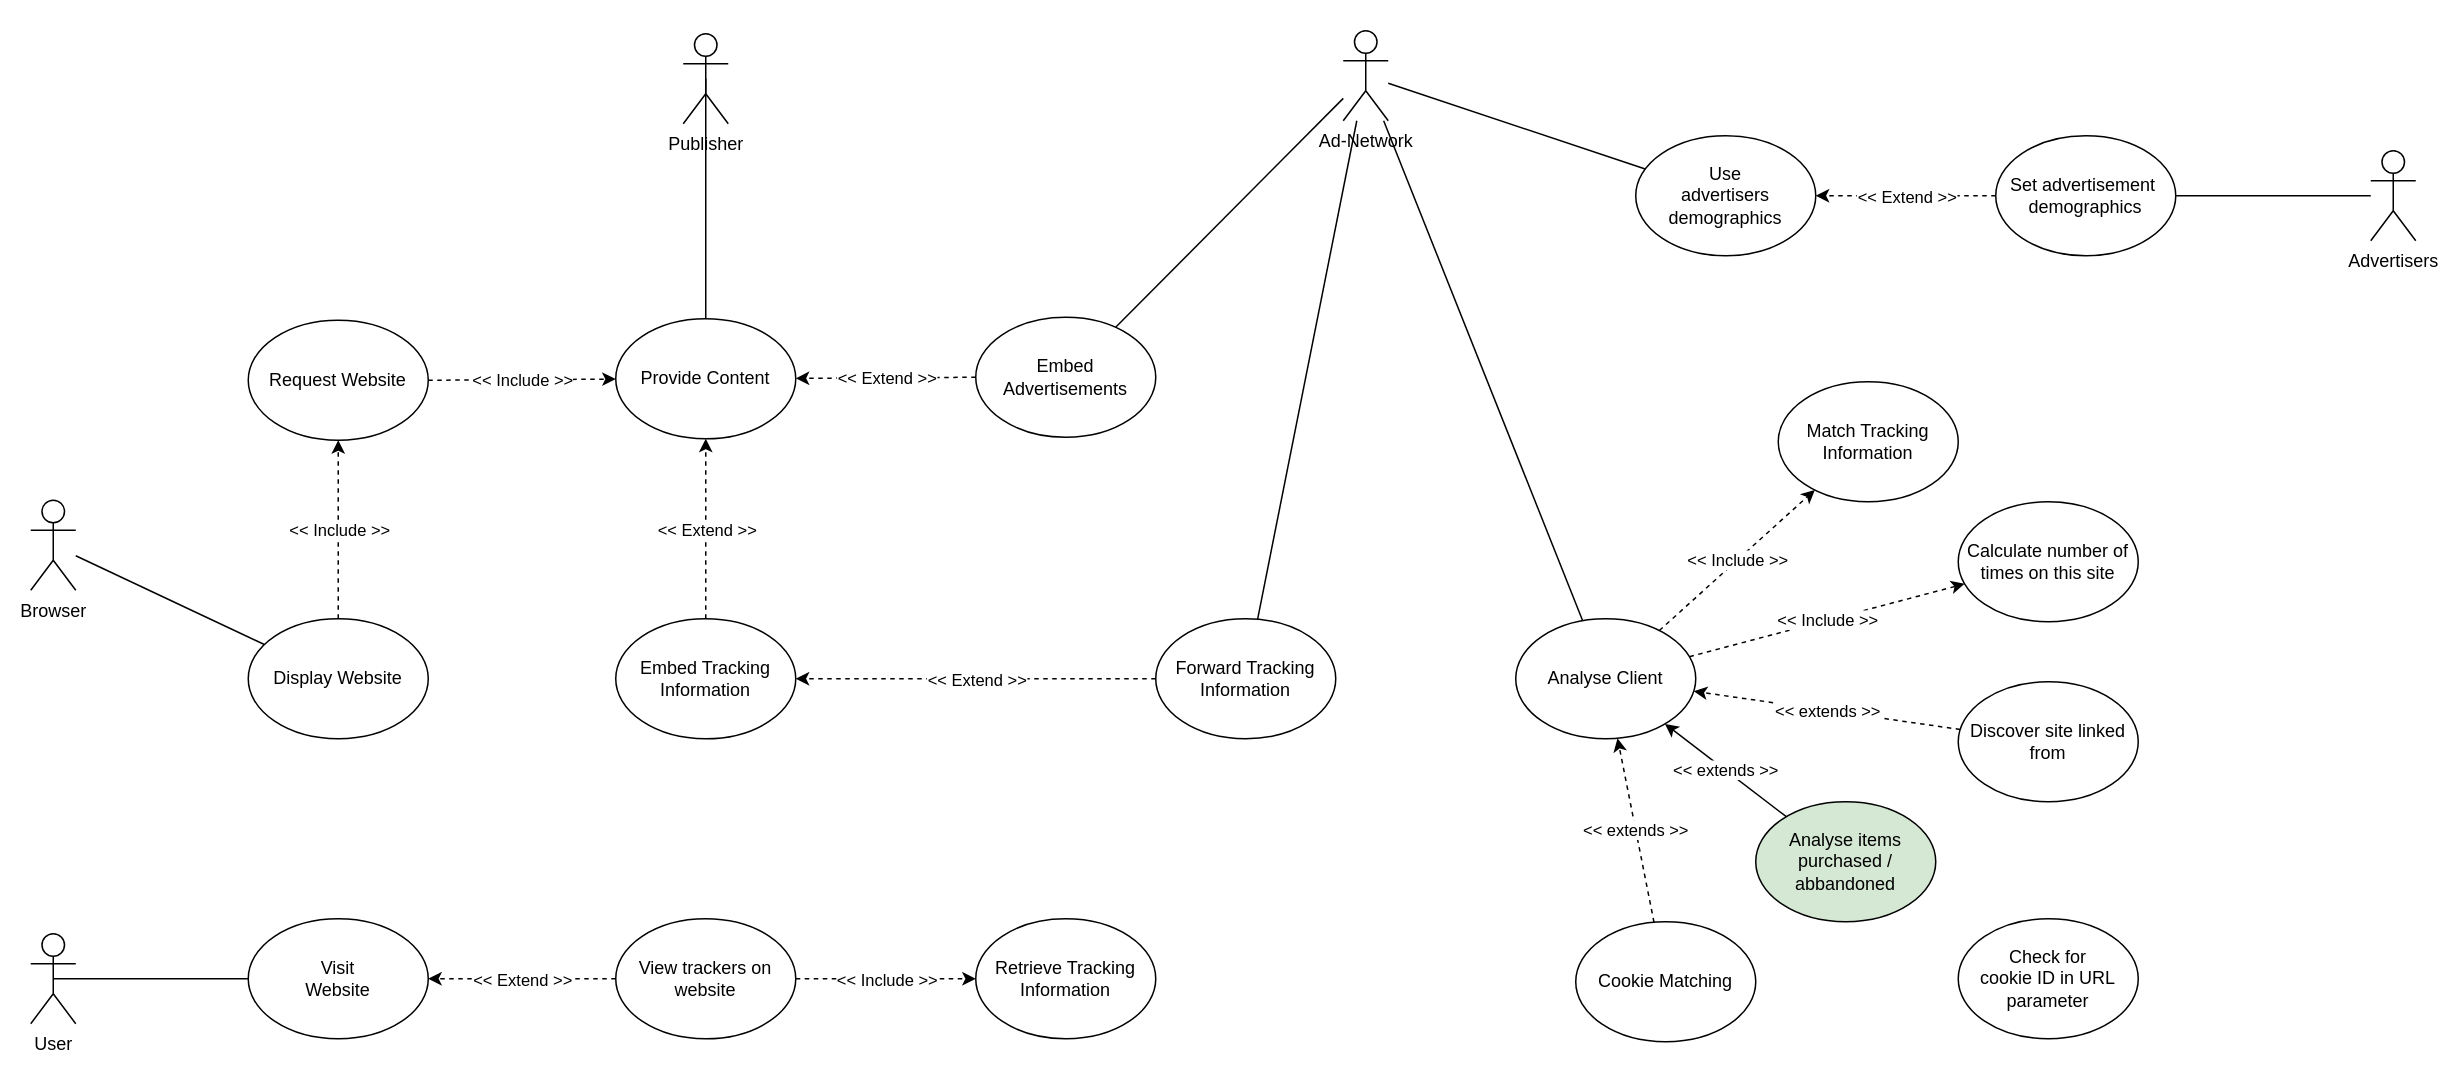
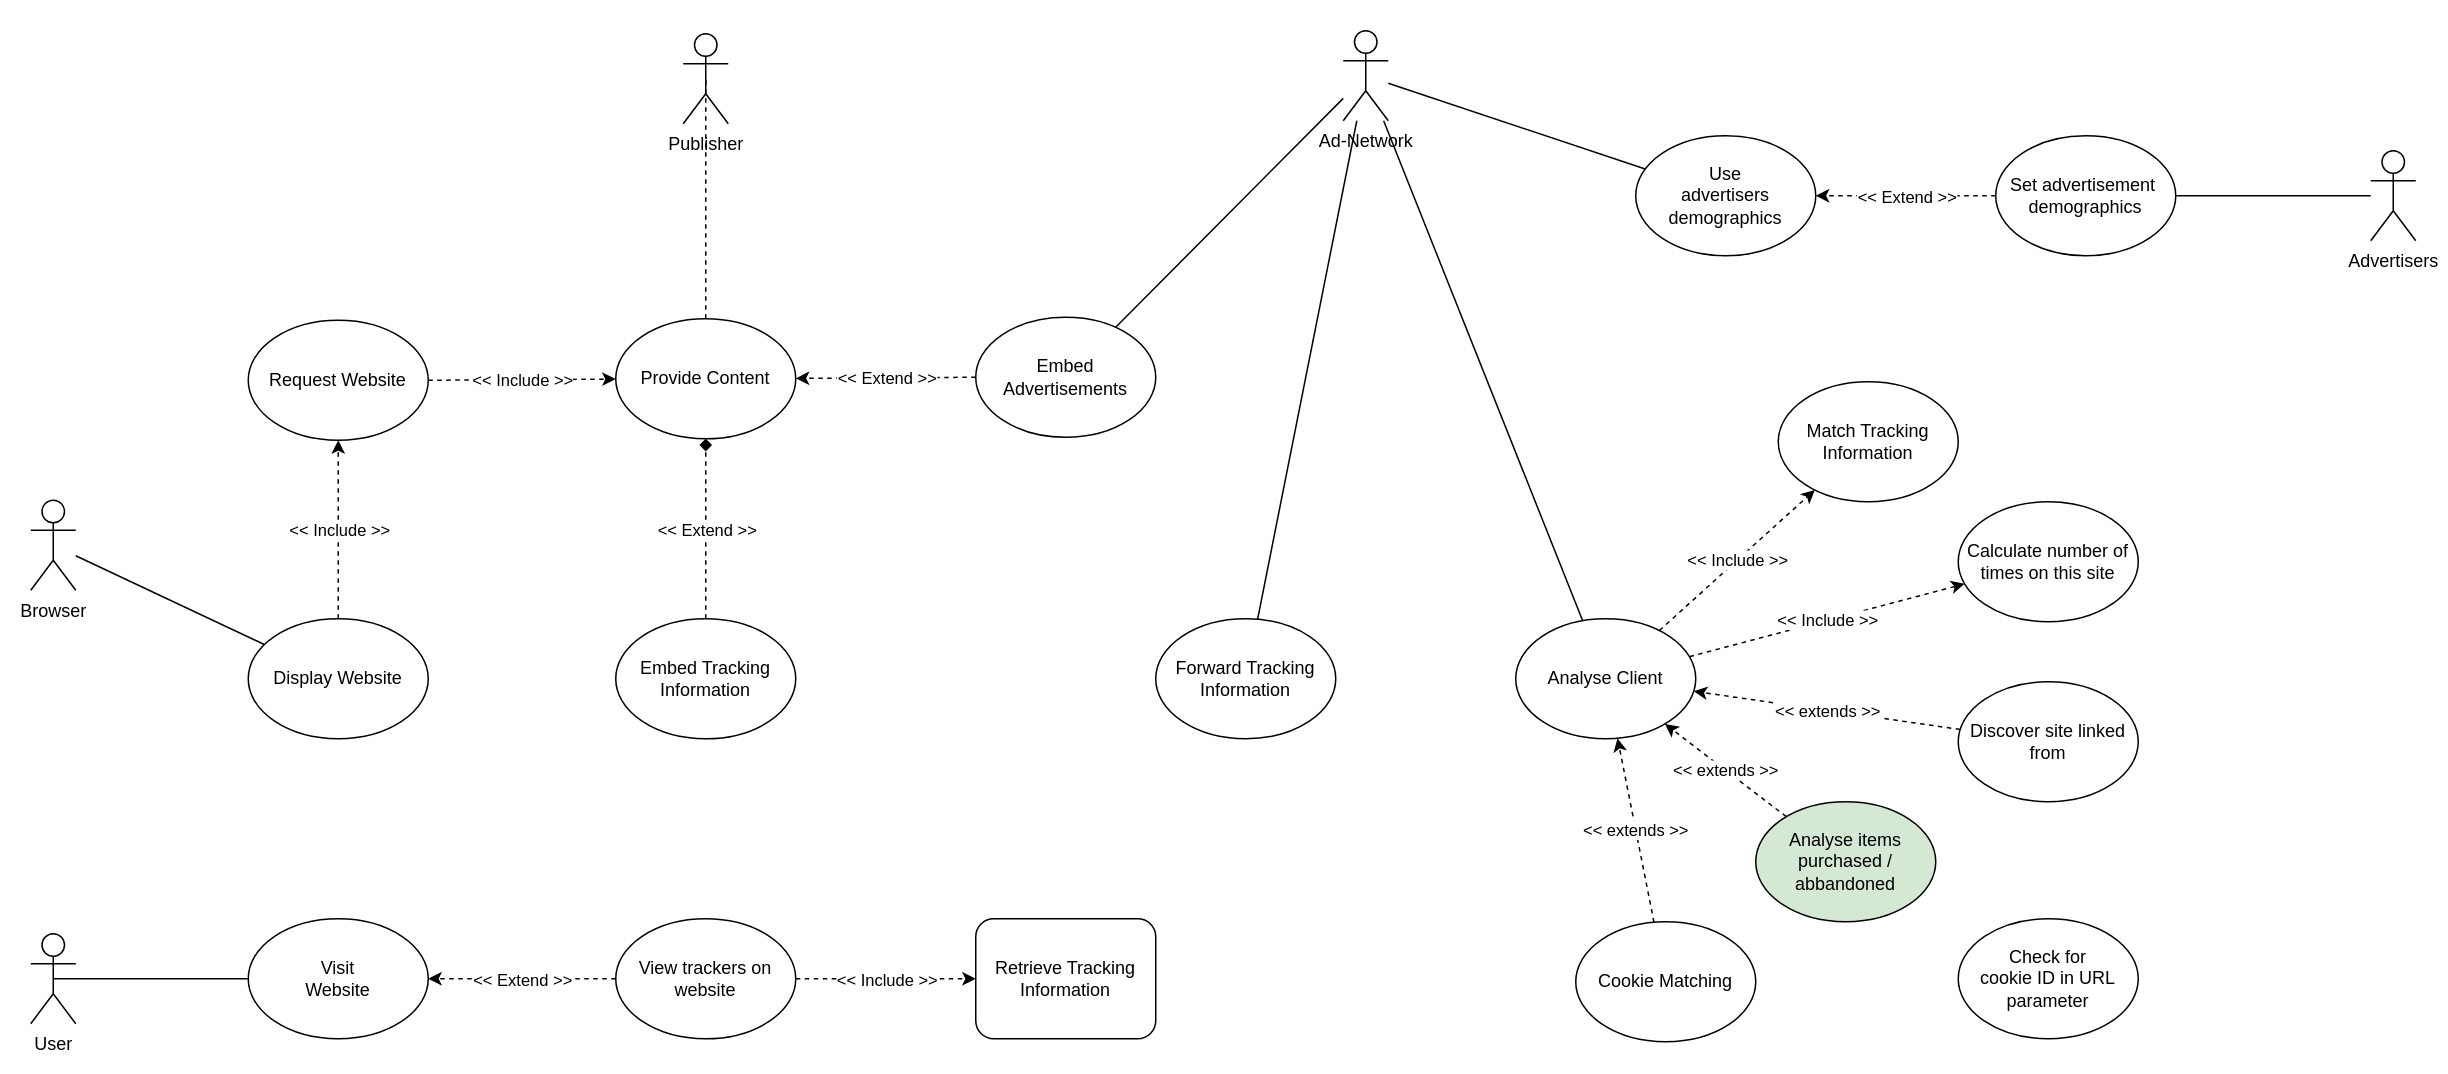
  <mxCell id="0" />
  <mxCell id="1" parent="0" />
  <mxCell id="2" value="User&lt;br&gt;" style="shape=umlActor;verticalLabelPosition=bottom;verticalAlign=top;html=1;outlineConnect=0;" parent="1" vertex="1"><mxGeometry x="20" y="622" width="30" height="60" as="geometry" /></mxCell>
  <mxCell id="3" value="Browser" style="shape=umlActor;verticalLabelPosition=bottom;verticalAlign=top;html=1;outlineConnect=0;" parent="1" vertex="1"><mxGeometry x="20" y="333" width="30" height="60" as="geometry" /></mxCell>
  <mxCell id="4" value="Publisher" style="shape=umlActor;verticalLabelPosition=bottom;verticalAlign=top;html=1;outlineConnect=0;" parent="1" vertex="1"><mxGeometry x="455" y="22" width="30" height="60" as="geometry" /></mxCell>
  <mxCell id="5" value="View trackers on website" style="ellipse;whiteSpace=wrap;html=1;" parent="1" vertex="1"><mxGeometry x="410" y="612" width="120" height="80" as="geometry" /></mxCell>
  <mxCell id="6" value="Ad-Network&lt;br&gt;" style="shape=umlActor;verticalLabelPosition=bottom;verticalAlign=top;html=1;outlineConnect=0;" parent="1" vertex="1"><mxGeometry x="895" y="20" width="30" height="60" as="geometry" /></mxCell>
  <mxCell id="7" value="Visit &lt;br&gt;Website" style="ellipse;whiteSpace=wrap;html=1;" parent="1" vertex="1"><mxGeometry x="165" y="612" width="120" height="80" as="geometry" /></mxCell>
  <mxCell id="8" value="Provide Content" style="ellipse;whiteSpace=wrap;html=1;" parent="1" vertex="1"><mxGeometry x="410" y="212" width="120" height="80" as="geometry" /></mxCell>
  <mxCell id="9" value="Request Website" style="ellipse;whiteSpace=wrap;html=1;" parent="1" vertex="1"><mxGeometry x="165" y="213" width="120" height="80" as="geometry" /></mxCell>
  <mxCell id="10" value="Embed Tracking Information" style="ellipse;whiteSpace=wrap;html=1;" parent="1" vertex="1"><mxGeometry x="410" y="412" width="120" height="80" as="geometry" /></mxCell>
  <mxCell id="11" value="Analyse Client" style="ellipse;whiteSpace=wrap;html=1;" parent="1" vertex="1"><mxGeometry x="1010" y="412" width="120" height="80" as="geometry" /></mxCell>
  <mxCell id="12" value="Match Tracking Information" style="ellipse;whiteSpace=wrap;html=1;" parent="1" vertex="1"><mxGeometry x="1185" y="254" width="120" height="80" as="geometry" /></mxCell>
  <mxCell id="13" value="Forward Tracking Information" style="ellipse;whiteSpace=wrap;html=1;" parent="1" vertex="1"><mxGeometry x="770" y="412" width="120" height="80" as="geometry" /></mxCell>
- <mxCell id="14" value="Retrieve Tracking Information" style="ellipse;whiteSpace=wrap;html=1;" parent="1" vertex="1"><mxGeometry x="650" y="612" width="120" height="80" as="geometry" /></mxCell>
+ <mxCell id="14" value="Retrieve Tracking Information" style="whiteSpace=wrap;html=1;rounded=1;" parent="1" vertex="1"><mxGeometry x="650" y="612" width="120" height="80" as="geometry" /></mxCell>
  <mxCell id="15" value="" style="endArrow=none;html=1;exitX=0.5;exitY=0.5;exitDx=0;exitDy=0;exitPerimeter=0;" parent="1" source="2" target="7" edge="1"><mxGeometry width="50" height="50" relative="1" as="geometry"><mxPoint x="320" y="542" as="sourcePoint" /><mxPoint x="370" y="492" as="targetPoint" /></mxGeometry></mxCell>
  <mxCell id="16" value="" style="endArrow=classic;html=1;entryX=1;entryY=0.5;entryDx=0;entryDy=0;dashed=1;" parent="1" source="5" target="7" edge="1"><mxGeometry relative="1" as="geometry"><mxPoint x="294" y="722" as="sourcePoint" /><mxPoint x="394" y="722" as="targetPoint" /></mxGeometry></mxCell>
  <mxCell id="17" value="&amp;lt;&amp;lt; Extend &amp;gt;&amp;gt;" style="edgeLabel;resizable=0;html=1;align=center;verticalAlign=middle;" parent="16" connectable="0" vertex="1"><mxGeometry relative="1" as="geometry" /></mxCell>
  <mxCell id="18" value="In" style="endArrow=classic;html=1;dashed=1;" parent="1" source="5" target="14" edge="1"><mxGeometry relative="1" as="geometry"><mxPoint x="290" y="512" as="sourcePoint" /><mxPoint x="580" y="762" as="targetPoint" /></mxGeometry></mxCell>
  <mxCell id="19" value="&amp;lt;&amp;lt; Include &amp;gt;&amp;gt;" style="edgeLabel;resizable=0;html=1;align=center;verticalAlign=middle;" parent="18" connectable="0" vertex="1"><mxGeometry relative="1" as="geometry" /></mxCell>
- <mxCell id="20" value="" style="endArrow=classic;html=1;dashed=1;" parent="1" source="10" target="8" edge="1"><mxGeometry relative="1" as="geometry"><mxPoint x="290" y="342" as="sourcePoint" /><mxPoint x="390" y="342" as="targetPoint" /></mxGeometry></mxCell>
+ <mxCell id="20" value="" style="endArrow=diamond;html=1;dashed=1;" parent="1" source="10" target="8" edge="1"><mxGeometry relative="1" as="geometry"><mxPoint x="290" y="342" as="sourcePoint" /><mxPoint x="390" y="342" as="targetPoint" /></mxGeometry></mxCell>
  <mxCell id="21" value="&amp;lt;&amp;lt; Extend &amp;gt;&amp;gt;" style="edgeLabel;resizable=0;html=1;align=center;verticalAlign=middle;" parent="20" connectable="0" vertex="1"><mxGeometry relative="1" as="geometry" /></mxCell>
- <mxCell id="22" value="" style="endArrow=classic;html=1;dashed=1;" parent="1" source="13" target="10" edge="1"><mxGeometry relative="1" as="geometry"><mxPoint x="290" y="342" as="sourcePoint" /><mxPoint x="390" y="342" as="targetPoint" /></mxGeometry></mxCell>
- <mxCell id="23" value="&amp;lt;&amp;lt; Extend &amp;gt;&amp;gt;" style="edgeLabel;resizable=0;html=1;align=center;verticalAlign=middle;" parent="22" connectable="0" vertex="1"><mxGeometry relative="1" as="geometry" /></mxCell>
- <mxCell id="24" value="" style="endArrow=none;html=1;entryX=0.5;entryY=0.5;entryDx=0;entryDy=0;entryPerimeter=0;" parent="1" source="8" target="4" edge="1"><mxGeometry width="50" height="50" relative="1" as="geometry"><mxPoint x="320" y="362" as="sourcePoint" /><mxPoint x="370" y="312" as="targetPoint" /></mxGeometry></mxCell>
+ <mxCell id="24" value="" style="endArrow=none;html=1;entryX=0.5;entryY=0.5;entryDx=0;entryDy=0;entryPerimeter=0;dashed=1;" parent="1" source="8" target="4" edge="1"><mxGeometry width="50" height="50" relative="1" as="geometry"><mxPoint x="320" y="362" as="sourcePoint" /><mxPoint x="370" y="312" as="targetPoint" /></mxGeometry></mxCell>
  <mxCell id="25" value="" style="endArrow=none;html=1;" parent="1" source="11" target="6" edge="1"><mxGeometry width="50" height="50" relative="1" as="geometry"><mxPoint x="630" y="360" as="sourcePoint" /><mxPoint x="680" y="310" as="targetPoint" /></mxGeometry></mxCell>
  <mxCell id="26" value="" style="endArrow=classic;html=1;dashed=1;" parent="1" source="11" target="12" edge="1"><mxGeometry relative="1" as="geometry"><mxPoint x="655" y="543" as="sourcePoint" /><mxPoint x="755" y="543" as="targetPoint" /></mxGeometry></mxCell>
  <mxCell id="27" value="&amp;lt;&amp;lt; Include &amp;gt;&amp;gt;" style="edgeLabel;resizable=0;html=1;align=center;verticalAlign=middle;" parent="26" connectable="0" vertex="1"><mxGeometry relative="1" as="geometry" /></mxCell>
  <mxCell id="28" value="Calculate number of times on this site" style="ellipse;whiteSpace=wrap;html=1;" parent="1" vertex="1"><mxGeometry x="1305" y="334" width="120" height="80" as="geometry" /></mxCell>
  <mxCell id="29" value="" style="endArrow=classic;html=1;dashed=1;" parent="1" source="11" target="28" edge="1"><mxGeometry relative="1" as="geometry"><mxPoint x="1137.3" y="471.136" as="sourcePoint" /><mxPoint x="1307.785" y="435.045" as="targetPoint" /></mxGeometry></mxCell>
  <mxCell id="30" value="&amp;lt;&amp;lt; Include &amp;gt;&amp;gt;" style="edgeLabel;resizable=0;html=1;align=center;verticalAlign=middle;" parent="29" connectable="0" vertex="1"><mxGeometry relative="1" as="geometry" /></mxCell>
  <mxCell id="31" value="Discover site linked from" style="ellipse;whiteSpace=wrap;html=1;" parent="1" vertex="1"><mxGeometry x="1305" y="454" width="120" height="80" as="geometry" /></mxCell>
  <mxCell id="32" value="" style="endArrow=classic;html=1;dashed=1;" parent="1" source="31" target="11" edge="1"><mxGeometry relative="1" as="geometry"><mxPoint x="1105" y="643.004" as="sourcePoint" /><mxPoint x="1275.485" y="679.095" as="targetPoint" /></mxGeometry></mxCell>
  <mxCell id="33" value="&amp;lt;&amp;lt; extends &amp;gt;&amp;gt;" style="edgeLabel;resizable=0;html=1;align=center;verticalAlign=middle;" parent="32" connectable="0" vertex="1"><mxGeometry relative="1" as="geometry" /></mxCell>
  <mxCell id="34" value="Analyse items purchased / abbandoned" style="ellipse;whiteSpace=wrap;html=1;fillColor=#d5e8d4;" parent="1" vertex="1"><mxGeometry x="1170" y="534" width="120" height="80" as="geometry" /></mxCell>
- <mxCell id="35" value="" style="endArrow=classic;html=1;dashed=0;" parent="1" source="34" target="11" edge="1"><mxGeometry relative="1" as="geometry"><mxPoint x="1321.414" y="635.51" as="sourcePoint" /><mxPoint x="1123.557" y="510.51" as="targetPoint" /></mxGeometry></mxCell>
+ <mxCell id="35" value="" style="endArrow=classic;html=1;dashed=1;" parent="1" source="34" target="11" edge="1"><mxGeometry relative="1" as="geometry"><mxPoint x="1321.414" y="635.51" as="sourcePoint" /><mxPoint x="1123.557" y="510.51" as="targetPoint" /></mxGeometry></mxCell>
  <mxCell id="36" value="&amp;lt;&amp;lt; extends &amp;gt;&amp;gt;" style="edgeLabel;resizable=0;html=1;align=center;verticalAlign=middle;" parent="35" connectable="0" vertex="1"><mxGeometry relative="1" as="geometry" /></mxCell>
  <mxCell id="37" value="Embed Advertisements" style="ellipse;whiteSpace=wrap;html=1;" parent="1" vertex="1"><mxGeometry x="650" y="211" width="120" height="80" as="geometry" /></mxCell>
  <mxCell id="38" value="" style="endArrow=none;html=1;" parent="1" source="37" target="6" edge="1"><mxGeometry width="50" height="50" relative="1" as="geometry"><mxPoint x="577" y="390" as="sourcePoint" /><mxPoint x="627" y="340" as="targetPoint" /></mxGeometry></mxCell>
  <mxCell id="39" value="" style="endArrow=classic;html=1;dashed=1;" parent="1" source="37" target="8" edge="1"><mxGeometry relative="1" as="geometry"><mxPoint x="470" y="382" as="sourcePoint" /><mxPoint x="470" y="322" as="targetPoint" /></mxGeometry></mxCell>
  <mxCell id="40" value="&amp;lt;&amp;lt; Extend &amp;gt;&amp;gt;" style="edgeLabel;resizable=0;html=1;align=center;verticalAlign=middle;" parent="39" connectable="0" vertex="1"><mxGeometry relative="1" as="geometry" /></mxCell>
  <mxCell id="41" value="" style="endArrow=none;html=1;" parent="1" source="13" target="6" edge="1"><mxGeometry width="50" height="50" relative="1" as="geometry"><mxPoint x="907" y="360" as="sourcePoint" /><mxPoint x="957" y="310" as="targetPoint" /></mxGeometry></mxCell>
  <mxCell id="42" value="Advertisers" style="shape=umlActor;verticalLabelPosition=bottom;verticalAlign=top;html=1;outlineConnect=0;" parent="1" vertex="1"><mxGeometry x="1580" y="100" width="30" height="60" as="geometry" /></mxCell>
  <mxCell id="43" value="Use&lt;br&gt;advertisers demographics" style="ellipse;whiteSpace=wrap;html=1;" parent="1" vertex="1"><mxGeometry x="1090" y="90" width="120" height="80" as="geometry" /></mxCell>
  <mxCell id="44" value="Set advertisement&amp;nbsp;&lt;br&gt;demographics" style="ellipse;whiteSpace=wrap;html=1;" parent="1" vertex="1"><mxGeometry x="1330" y="90" width="120" height="80" as="geometry" /></mxCell>
  <mxCell id="45" value="" style="endArrow=none;html=1;" parent="1" source="43" target="6" edge="1"><mxGeometry width="50" height="50" relative="1" as="geometry"><mxPoint x="752.688" y="227.457" as="sourcePoint" /><mxPoint x="770" y="200" as="targetPoint" /></mxGeometry></mxCell>
  <mxCell id="46" value="" style="endArrow=none;html=1;" parent="1" source="42" target="44" edge="1"><mxGeometry width="50" height="50" relative="1" as="geometry"><mxPoint x="1620" y="19" as="sourcePoint" /><mxPoint x="1740" y="19" as="targetPoint" /></mxGeometry></mxCell>
  <mxCell id="47" value="" style="endArrow=classic;html=1;dashed=1;" parent="1" source="44" target="43" edge="1"><mxGeometry relative="1" as="geometry"><mxPoint x="855" y="460" as="sourcePoint" /><mxPoint x="420" y="460" as="targetPoint" /></mxGeometry></mxCell>
  <mxCell id="48" value="&amp;lt;&amp;lt; Extend &amp;gt;&amp;gt;" style="edgeLabel;resizable=0;html=1;align=center;verticalAlign=middle;" parent="47" connectable="0" vertex="1"><mxGeometry relative="1" as="geometry" /></mxCell>
  <mxCell id="49" value="Display Website" style="ellipse;whiteSpace=wrap;html=1;" parent="1" vertex="1"><mxGeometry x="165" y="412" width="120" height="80" as="geometry" /></mxCell>
  <mxCell id="50" value="" style="endArrow=classic;html=1;dashed=1;" parent="1" source="49" target="9" edge="1"><mxGeometry relative="1" as="geometry"><mxPoint x="235" y="622" as="sourcePoint" /><mxPoint x="235" y="502" as="targetPoint" /></mxGeometry></mxCell>
  <mxCell id="51" value="&amp;lt;&amp;lt; Include &amp;gt;&amp;gt;" style="edgeLabel;resizable=0;html=1;align=center;verticalAlign=middle;" parent="50" connectable="0" vertex="1"><mxGeometry relative="1" as="geometry" /></mxCell>
  <mxCell id="52" value="" style="endArrow=none;html=1;" parent="1" source="49" target="3" edge="1"><mxGeometry width="50" height="50" relative="1" as="geometry"><mxPoint x="191.338" y="290.436" as="sourcePoint" /><mxPoint x="60" y="372.605" as="targetPoint" /></mxGeometry></mxCell>
  <mxCell id="53" value="" style="endArrow=classic;html=1;dashed=1;" parent="1" source="9" target="8" edge="1"><mxGeometry relative="1" as="geometry"><mxPoint x="235" y="422" as="sourcePoint" /><mxPoint x="235" y="303" as="targetPoint" /></mxGeometry></mxCell>
  <mxCell id="54" value="&amp;lt;&amp;lt; Include &amp;gt;&amp;gt;" style="edgeLabel;resizable=0;html=1;align=center;verticalAlign=middle;" parent="53" connectable="0" vertex="1"><mxGeometry relative="1" as="geometry" /></mxCell>
  <mxCell id="55" value="Cookie Matching" style="ellipse;whiteSpace=wrap;html=1;" parent="1" vertex="1"><mxGeometry x="1050" y="614" width="120" height="80" as="geometry" /></mxCell>
  <mxCell id="56" value="" style="endArrow=classic;html=1;dashed=1;" parent="1" source="55" target="11" edge="1"><mxGeometry relative="1" as="geometry"><mxPoint x="1220.098" y="591.464" as="sourcePoint" /><mxPoint x="1115.065" y="494.458" as="targetPoint" /></mxGeometry></mxCell>
  <mxCell id="57" value="&amp;lt;&amp;lt; extends &amp;gt;&amp;gt;" style="edgeLabel;resizable=0;html=1;align=center;verticalAlign=middle;" parent="56" connectable="0" vertex="1"><mxGeometry relative="1" as="geometry" /></mxCell>
  <mxCell id="58" value="Check for &lt;br&gt;cookie ID in URL parameter" style="ellipse;whiteSpace=wrap;html=1;" parent="1" vertex="1"><mxGeometry x="1305" y="612" width="120" height="80" as="geometry" /></mxCell>
